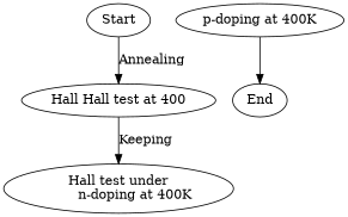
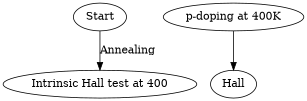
  digraph {
    n1 [label=Start]
-   n2 [label="Hall Hall test at 400"]
-   n3 [label="Hall test under\n	n-doping at 400K"]
+   n2 [label="Intrinsic Hall test at 400"]
    n4 [label="p-doping at 400K"]
-   n5 [label=End]
+   n5 [label=Hall]
    n1 -> n2 [label=Annealing]
-   n2 -> n3 [label=Keeping]
    n4 -> n5
  }
